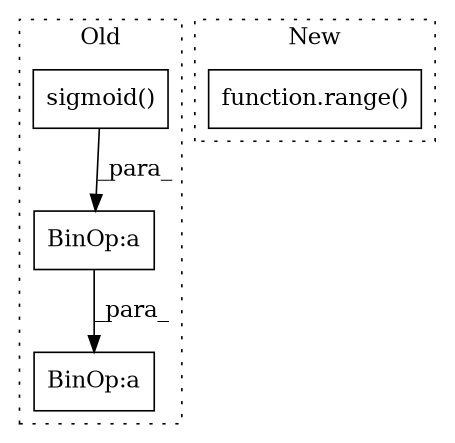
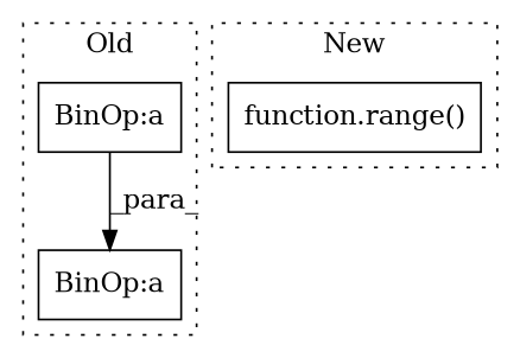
  digraph {
    node [a=75 l=3 shape=box]
-   n1 [l="10,1" label="sigmoid()" s="1216,1246"]
    n2 [a=82 label="BinOp:a" s=1587]
    n3 [a=82 label="BinOp:a" s=1572]
    n4 [l="6,1" label="function.range()" s="2557,2572"]
    subgraph cluster_1 {
      label=Old
      style=dotted
-     n1
      n2
      n3
    }
    subgraph cluster_2 {
      label=New
      style=dotted
      n4
    }
-   n1 -> n3 [label=_para_]
    n3 -> n2 [label=_para_]
  }
